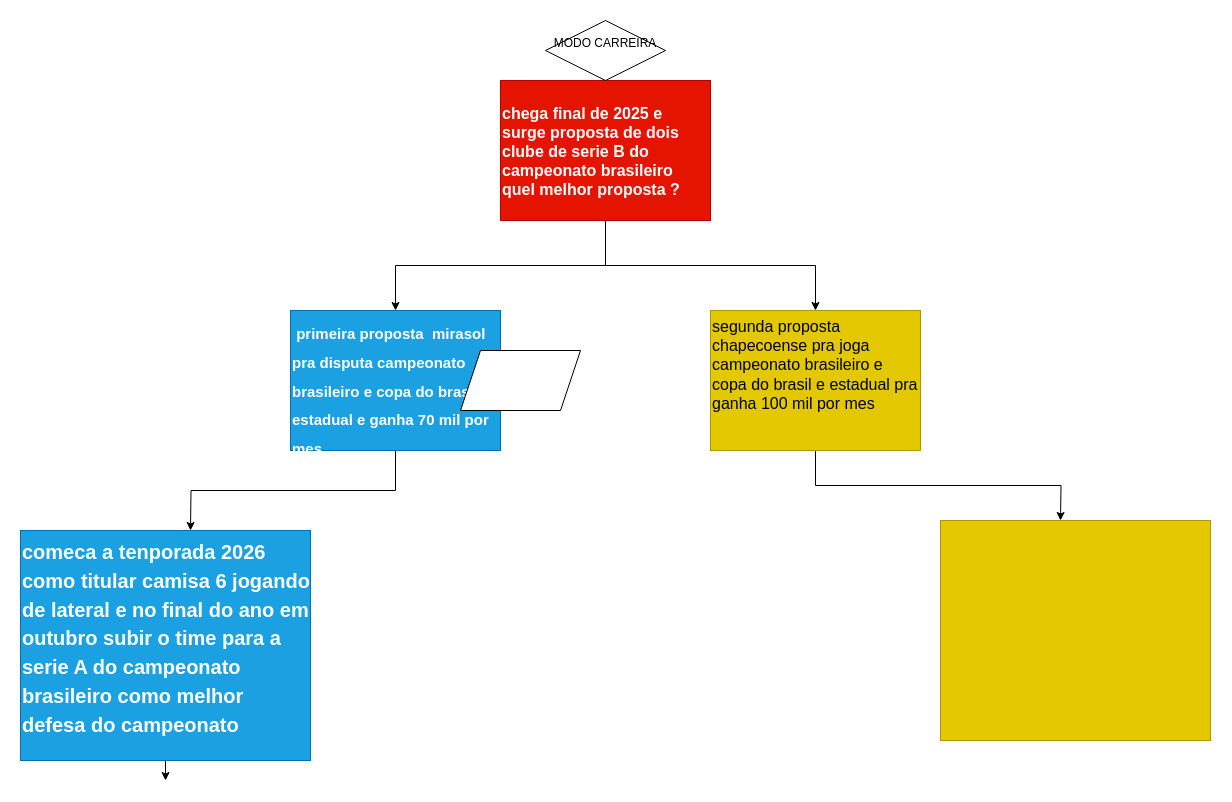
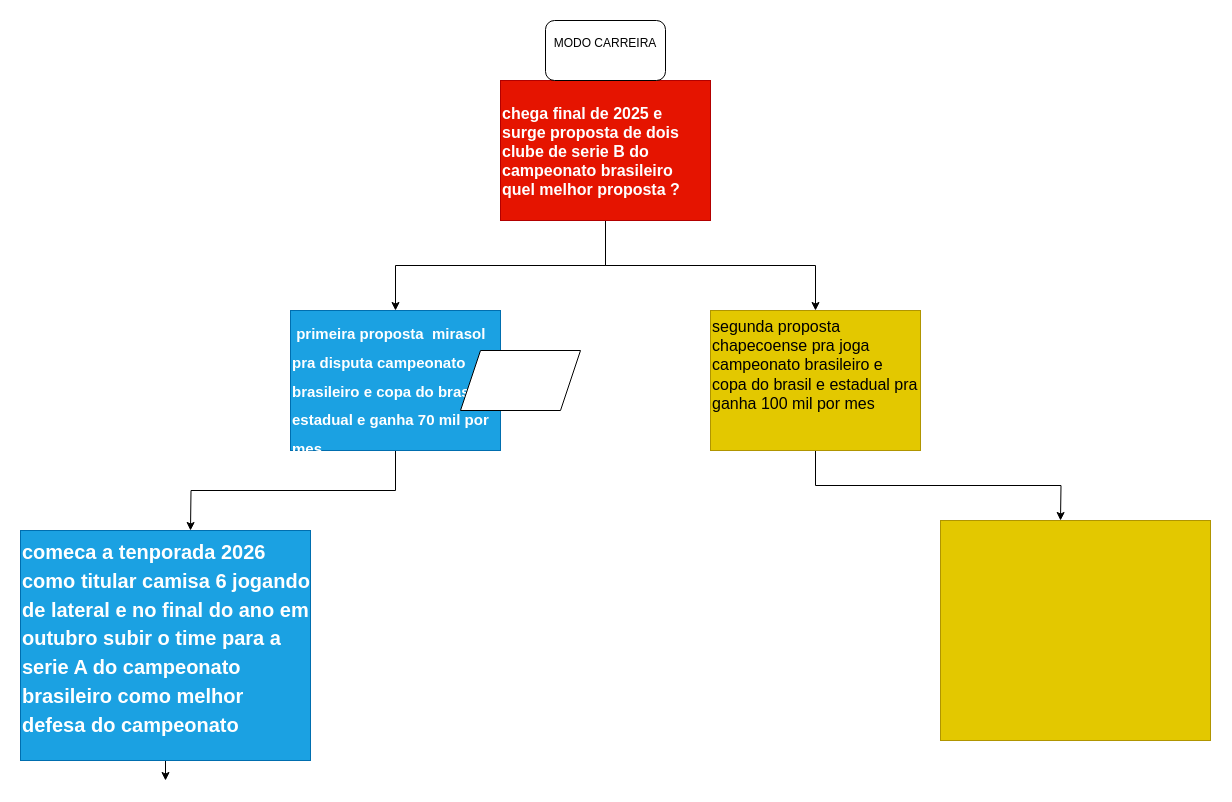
  <mxCell id="0" />
  <mxCell id="1" parent="0" />
  <mxCell id="2" style="edgeStyle=orthogonalEdgeStyle;rounded=0;orthogonalLoop=1;jettySize=auto;html=1;exitX=0.5;exitY=1;exitDx=0;exitDy=0;entryX=0.5;entryY=0;entryDx=0;entryDy=0;" parent="1" source="4" target="6" edge="1"><mxGeometry relative="1" as="geometry" /></mxCell>
  <mxCell id="3" value="" style="edgeStyle=orthogonalEdgeStyle;rounded=0;orthogonalLoop=1;jettySize=auto;html=1;" parent="1" source="4" target="8" edge="1"><mxGeometry relative="1" as="geometry" /></mxCell>
  <mxCell id="4" value="&lt;h5&gt;&lt;font style=&quot;font-size: 16px;&quot;&gt;chega final de 2025 e surge proposta de dois clube de serie B do campeonato brasileiro quel melhor proposta ?&amp;nbsp;&lt;/font&gt;&lt;/h5&gt;" style="text;html=1;whiteSpace=wrap;overflow=hidden;rounded=0;fillColor=#e51400;fontColor=#ffffff;strokeColor=#B20000;" parent="1" vertex="1"><mxGeometry x="500" y="80" width="210" height="140" as="geometry" /></mxCell>
  <mxCell id="5" style="edgeStyle=orthogonalEdgeStyle;rounded=0;orthogonalLoop=1;jettySize=auto;html=1;exitX=0.5;exitY=1;exitDx=0;exitDy=0;" parent="1" source="6" edge="1"><mxGeometry relative="1" as="geometry"><mxPoint x="190" y="530" as="targetPoint" /></mxGeometry></mxCell>
  <mxCell id="6" value="&lt;h1 style=&quot;margin-top: 0px;&quot;&gt;&lt;span style=&quot;font-size: 15px;&quot;&gt;&amp;nbsp;primeira proposta&amp;nbsp; mirasol&amp;nbsp; &amp;nbsp; pra disputa campeonato brasileiro e copa do brasil e estadual e ganha 70 mil por mes&amp;nbsp;&lt;/span&gt;&lt;/h1&gt;" style="text;html=1;whiteSpace=wrap;overflow=hidden;rounded=0;fillColor=#1ba1e2;fontColor=#ffffff;strokeColor=#006EAF;" parent="1" vertex="1"><mxGeometry x="290" y="310" width="210" height="140" as="geometry" /></mxCell>
  <mxCell id="7" style="edgeStyle=orthogonalEdgeStyle;rounded=0;orthogonalLoop=1;jettySize=auto;html=1;exitX=0.5;exitY=1;exitDx=0;exitDy=0;" parent="1" source="8" edge="1"><mxGeometry relative="1" as="geometry"><mxPoint x="1060" y="520" as="targetPoint" /></mxGeometry></mxCell>
  <mxCell id="8" value="&lt;span style=&quot;font-size: 16px;&quot;&gt;segunda proposta chapecoense pra joga campeonato brasileiro e copa do brasil e estadual pra ganha 100 mil por mes&amp;nbsp;&lt;/span&gt;" style="text;html=1;whiteSpace=wrap;overflow=hidden;rounded=0;fillColor=#e3c800;fontColor=#000000;strokeColor=#B09500;" parent="1" vertex="1"><mxGeometry x="710" y="310" width="210" height="140" as="geometry" /></mxCell>
  <mxCell id="9" style="edgeStyle=orthogonalEdgeStyle;rounded=0;orthogonalLoop=1;jettySize=auto;html=1;exitX=0.5;exitY=1;exitDx=0;exitDy=0;" parent="1" source="10" edge="1"><mxGeometry relative="1" as="geometry"><mxPoint x="165" y="780" as="targetPoint" /></mxGeometry></mxCell>
  <mxCell id="10" value="&lt;h1 style=&quot;margin-top: 0px;&quot;&gt;&lt;span style=&quot;font-size: 20px;&quot;&gt;comeca a tenporada 2026 como titular camisa 6 jogando de lateral e no final do ano em outubro subir o time para a serie A do campeonato brasileiro como melhor defesa do campeonato&lt;/span&gt;&lt;/h1&gt;" style="text;html=1;whiteSpace=wrap;overflow=hidden;rounded=0;fillColor=#1ba1e2;fontColor=#ffffff;strokeColor=#006EAF;" parent="1" vertex="1"><mxGeometry x="20" y="530" width="290" height="230" as="geometry" /></mxCell>
  <mxCell id="11" value="&lt;h1 style=&quot;margin-top: 0px;&quot;&gt;&lt;br&gt;&lt;/h1&gt;" style="text;html=1;whiteSpace=wrap;overflow=hidden;rounded=0;fillColor=#e3c800;fontColor=#000000;strokeColor=#B09500;" parent="1" vertex="1"><mxGeometry x="940" y="520" width="270" height="220" as="geometry" /></mxCell>
- <mxCell id="12" value="MODO CARREIRA&lt;div&gt;&lt;br&gt;&lt;/div&gt;" style="rhombus;whiteSpace=wrap;html=1;" vertex="1" parent="1"><mxGeometry x="545" y="20" width="120" height="60" as="geometry" /></mxCell>
+ <mxCell id="12" value="MODO CARREIRA&lt;div&gt;&lt;br&gt;&lt;/div&gt;" style="rounded=1;whiteSpace=wrap;html=1;" vertex="1" parent="1"><mxGeometry x="545" y="20" width="120" height="60" as="geometry" /></mxCell>
  <mxCell id="13" value="" style="shape=parallelogram;perimeter=parallelogramPerimeter;whiteSpace=wrap;html=1;fixedSize=1;" vertex="1" parent="1"><mxGeometry x="460" y="350" width="120" height="60" as="geometry" /></mxCell>
